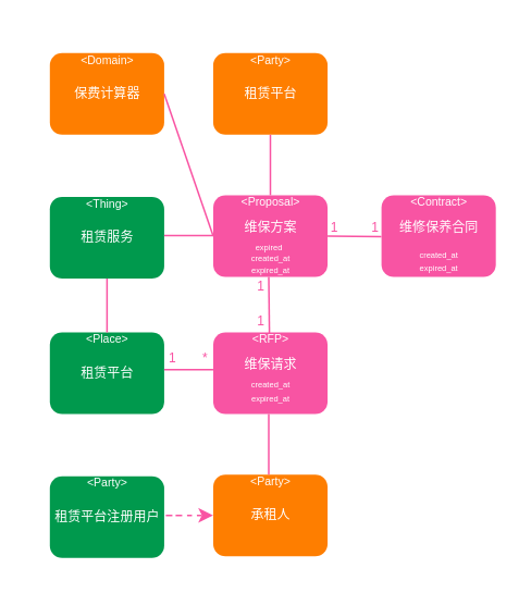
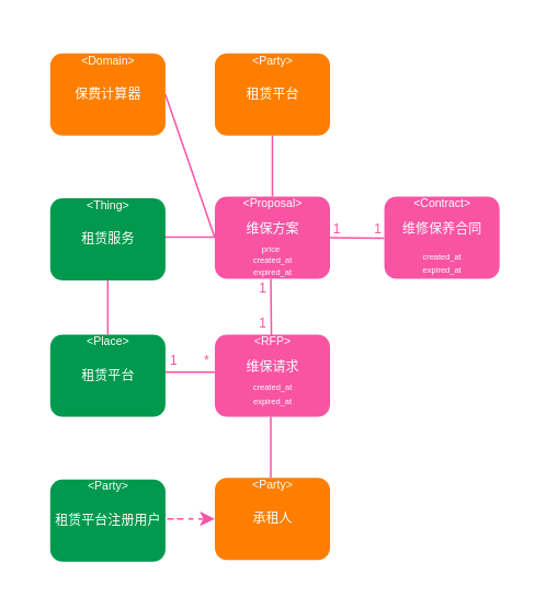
  <mxCell id="0" />
  <mxCell id="1" parent="0" />
  <mxCell id="2" value="" style="group" vertex="1" connectable="0" parent="1"><mxGeometry x="130" y="191" width="70" height="62" as="geometry" /></mxCell>
  <mxCell id="3" value="" style="rounded=1;whiteSpace=wrap;html=1;fillColor=#f854a3;fontColor=#ffffff;strokeColor=none;" vertex="1" parent="2"><mxGeometry y="12" width="70" height="50" as="geometry" /></mxCell>
  <mxCell id="4" value="&lt;span style=&quot;font-size: 7px;&quot;&gt;&amp;lt;RFP&amp;gt;&lt;/span&gt;" style="text;html=1;align=center;verticalAlign=middle;resizable=0;points=[];autosize=1;strokeColor=none;fillColor=none;fontColor=#FFFFFF;" vertex="1" parent="2"><mxGeometry x="10" width="50" height="30" as="geometry" /></mxCell>
  <mxCell id="5" value="&lt;font style=&quot;font-size: 8px;&quot; color=&quot;#ffffff&quot;&gt;维保请求&lt;/font&gt;" style="text;html=1;align=center;verticalAlign=middle;resizable=0;points=[];autosize=1;strokeColor=none;fillColor=none;" vertex="1" parent="2"><mxGeometry x="5" y="16" width="60" height="30" as="geometry" /></mxCell>
  <mxCell id="6" value="&lt;font style=&quot;font-size: 5px;&quot;&gt;created_at&lt;/font&gt;" style="text;html=1;align=center;verticalAlign=middle;resizable=0;points=[];autosize=1;strokeColor=none;fillColor=none;fontColor=#FFFFFF;fontSize=5;" vertex="1" parent="2"><mxGeometry x="10" y="33" width="50" height="20" as="geometry" /></mxCell>
  <mxCell id="7" value="&lt;font style=&quot;font-size: 5px;&quot;&gt;expired_at&lt;/font&gt;" style="text;html=1;align=center;verticalAlign=middle;resizable=0;points=[];autosize=1;strokeColor=none;fillColor=none;fontColor=#FFFFFF;fontSize=5;" vertex="1" parent="2"><mxGeometry x="10" y="42" width="50" height="20" as="geometry" /></mxCell>
  <mxCell id="8" value="" style="group" vertex="1" connectable="0" parent="1"><mxGeometry x="130" y="107" width="70" height="62" as="geometry" /></mxCell>
  <mxCell id="9" value="" style="rounded=1;whiteSpace=wrap;html=1;fillColor=#f854a3;fontColor=#ffffff;strokeColor=none;" vertex="1" parent="8"><mxGeometry y="12" width="70" height="50" as="geometry" /></mxCell>
  <mxCell id="10" value="&lt;font style=&quot;font-size: 7px;&quot;&gt;&amp;lt;Proposal&amp;gt;&lt;/font&gt;" style="text;html=1;align=center;verticalAlign=middle;resizable=0;points=[];autosize=1;strokeColor=none;fillColor=none;fontColor=#FFFFFF;" vertex="1" parent="8"><mxGeometry x="5" width="60" height="30" as="geometry" /></mxCell>
  <mxCell id="11" value="&lt;font color=&quot;#ffffff&quot;&gt;&lt;span style=&quot;font-size: 8px;&quot;&gt;维保方案&lt;/span&gt;&lt;/font&gt;" style="text;html=1;align=center;verticalAlign=middle;resizable=0;points=[];autosize=1;strokeColor=none;fillColor=none;" vertex="1" parent="8"><mxGeometry x="5" y="16" width="60" height="30" as="geometry" /></mxCell>
  <mxCell id="12" value="&lt;font style=&quot;font-size: 5px;&quot;&gt;created_at&lt;/font&gt;" style="text;html=1;align=center;verticalAlign=middle;resizable=0;points=[];autosize=1;strokeColor=none;fillColor=none;fontColor=#FFFFFF;fontSize=5;" vertex="1" parent="8"><mxGeometry x="10" y="40" width="50" height="20" as="geometry" /></mxCell>
  <mxCell id="13" value="&lt;font style=&quot;font-size: 5px;&quot;&gt;expired_at&lt;/font&gt;" style="text;html=1;align=center;verticalAlign=middle;resizable=0;points=[];autosize=1;strokeColor=none;fillColor=none;fontColor=#FFFFFF;fontSize=5;" vertex="1" parent="8"><mxGeometry x="10" y="47" width="50" height="20" as="geometry" /></mxCell>
  <mxCell id="14" value="" style="endArrow=none;html=1;rounded=0;exitX=0.49;exitY=-0.123;exitDx=0;exitDy=0;exitPerimeter=0;fontColor=#f954a3;labelBackgroundColor=#F954A3;labelBorderColor=#F954A3;strokeColor=#F954A3;" edge="1" parent="1" source="5"><mxGeometry width="50" height="50" relative="1" as="geometry"><mxPoint x="160" y="209" as="sourcePoint" /><mxPoint x="164" y="169" as="targetPoint" /></mxGeometry></mxCell>
  <mxCell id="15" value="&lt;font color=&quot;#f954a3&quot; style=&quot;font-size: 8px;&quot;&gt;1&lt;/font&gt;" style="text;html=1;align=center;verticalAlign=middle;resizable=0;points=[];autosize=1;strokeColor=none;fillColor=none;fontSize=8;" vertex="1" parent="1"><mxGeometry x="144" y="165" width="30" height="20" as="geometry" /></mxCell>
  <mxCell id="16" value="&lt;font color=&quot;#f954a3&quot; style=&quot;font-size: 8px;&quot;&gt;1&lt;/font&gt;" style="text;html=1;align=center;verticalAlign=middle;resizable=0;points=[];autosize=1;strokeColor=none;fillColor=none;fontSize=8;" vertex="1" parent="1"><mxGeometry x="144" y="186" width="30" height="20" as="geometry" /></mxCell>
- <mxCell id="17" value="&lt;font style=&quot;font-size: 5px;&quot;&gt;expired&lt;br&gt;&lt;/font&gt;" style="text;html=1;align=center;verticalAlign=middle;resizable=0;points=[];autosize=1;strokeColor=none;fillColor=none;fontColor=#FFFFFF;fontSize=5;" vertex="1" parent="1"><mxGeometry x="149" y="140" width="30" height="20" as="geometry" /></mxCell>
+ <mxCell id="17" value="&lt;font style=&quot;font-size: 5px;&quot;&gt;price&lt;br&gt;&lt;/font&gt;" style="text;html=1;align=center;verticalAlign=middle;resizable=0;points=[];autosize=1;strokeColor=none;fillColor=none;fontColor=#FFFFFF;fontSize=5;" vertex="1" parent="1"><mxGeometry x="149" y="140" width="30" height="20" as="geometry" /></mxCell>
  <mxCell id="18" value="" style="group" vertex="1" connectable="0" parent="1"><mxGeometry x="233" y="107" width="70" height="62" as="geometry" /></mxCell>
  <mxCell id="19" value="" style="rounded=1;whiteSpace=wrap;html=1;fillColor=#f854a3;fontColor=#ffffff;strokeColor=none;" vertex="1" parent="18"><mxGeometry y="12" width="70" height="50" as="geometry" /></mxCell>
  <mxCell id="20" value="&lt;font style=&quot;font-size: 7px;&quot;&gt;&amp;lt;Contract&amp;gt;&lt;/font&gt;" style="text;html=1;align=center;verticalAlign=middle;resizable=0;points=[];autosize=1;strokeColor=none;fillColor=none;fontColor=#FFFFFF;" vertex="1" parent="18"><mxGeometry x="5" width="60" height="30" as="geometry" /></mxCell>
  <mxCell id="21" value="&lt;font color=&quot;#ffffff&quot;&gt;&lt;span style=&quot;font-size: 8px;&quot;&gt;维修保养合同&lt;/span&gt;&lt;/font&gt;" style="text;html=1;align=center;verticalAlign=middle;resizable=0;points=[];autosize=1;strokeColor=none;fillColor=none;" vertex="1" parent="18"><mxGeometry y="16" width="70" height="30" as="geometry" /></mxCell>
  <mxCell id="22" value="&lt;font style=&quot;font-size: 5px;&quot;&gt;created_at&lt;/font&gt;" style="text;html=1;align=center;verticalAlign=middle;resizable=0;points=[];autosize=1;strokeColor=none;fillColor=none;fontColor=#FFFFFF;fontSize=5;" vertex="1" parent="18"><mxGeometry x="10" y="38" width="50" height="20" as="geometry" /></mxCell>
  <mxCell id="23" value="&lt;font style=&quot;font-size: 5px;&quot;&gt;expired_at&lt;/font&gt;" style="text;html=1;align=center;verticalAlign=middle;resizable=0;points=[];autosize=1;strokeColor=none;fillColor=none;fontColor=#FFFFFF;fontSize=5;" vertex="1" parent="18"><mxGeometry x="10" y="46" width="50" height="20" as="geometry" /></mxCell>
  <mxCell id="24" value="" style="endArrow=none;html=1;rounded=0;exitX=1;exitY=0.5;exitDx=0;exitDy=0;entryX=-0.001;entryY=0.71;entryDx=0;entryDy=0;entryPerimeter=0;strokeColor=#F954A3;" edge="1" parent="1" source="9" target="21"><mxGeometry width="50" height="50" relative="1" as="geometry"><mxPoint x="200" y="219" as="sourcePoint" /><mxPoint x="250" y="169" as="targetPoint" /></mxGeometry></mxCell>
  <mxCell id="25" value="&lt;font color=&quot;#f954a3&quot; style=&quot;font-size: 8px;&quot;&gt;1&lt;/font&gt;" style="text;html=1;align=center;verticalAlign=middle;resizable=0;points=[];autosize=1;strokeColor=none;fillColor=none;fontSize=8;" vertex="1" parent="1"><mxGeometry x="189" y="129" width="30" height="20" as="geometry" /></mxCell>
  <mxCell id="26" value="&lt;font color=&quot;#f954a3&quot; style=&quot;font-size: 8px;&quot;&gt;1&lt;/font&gt;" style="text;html=1;align=center;verticalAlign=middle;resizable=0;points=[];autosize=1;strokeColor=none;fillColor=none;fontSize=8;" vertex="1" parent="1"><mxGeometry x="214" y="129" width="30" height="20" as="geometry" /></mxCell>
  <mxCell id="27" value="" style="group" vertex="1" connectable="0" parent="1"><mxGeometry x="30" y="20" width="70" height="62" as="geometry" /></mxCell>
  <mxCell id="28" value="" style="rounded=1;whiteSpace=wrap;html=1;fillColor=#fe7e00;fontColor=#ffffff;strokeColor=none;" vertex="1" parent="27"><mxGeometry y="12" width="70" height="50" as="geometry" /></mxCell>
  <mxCell id="29" value="&lt;font style=&quot;font-size: 7px;&quot;&gt;&amp;lt;Domain&amp;gt;&lt;/font&gt;" style="text;html=1;align=center;verticalAlign=middle;resizable=0;points=[];autosize=1;strokeColor=none;fillColor=none;fontColor=#FFFFFF;" vertex="1" parent="27"><mxGeometry x="5" width="60" height="30" as="geometry" /></mxCell>
  <mxCell id="30" value="&lt;font color=&quot;#ffffff&quot;&gt;&lt;span style=&quot;font-size: 8px;&quot;&gt;保费计算器&lt;/span&gt;&lt;/font&gt;" style="text;html=1;align=center;verticalAlign=middle;resizable=0;points=[];autosize=1;strokeColor=none;fillColor=none;" vertex="1" parent="27"><mxGeometry x="5" y="21" width="60" height="30" as="geometry" /></mxCell>
  <mxCell id="31" value="" style="endArrow=none;html=1;rounded=0;exitX=1;exitY=0.5;exitDx=0;exitDy=0;entryX=0;entryY=0.5;entryDx=0;entryDy=0;strokeColor=#F954A3;" edge="1" parent="1" source="28" target="9"><mxGeometry width="50" height="50" relative="1" as="geometry"><mxPoint x="200" y="159" as="sourcePoint" /><mxPoint x="250" y="109" as="targetPoint" /></mxGeometry></mxCell>
  <mxCell id="32" value="" style="group" vertex="1" connectable="0" parent="1"><mxGeometry x="130" y="20" width="70" height="62" as="geometry" /></mxCell>
  <mxCell id="33" value="" style="rounded=1;whiteSpace=wrap;html=1;fillColor=#fe7e00;fontColor=#ffffff;strokeColor=none;" vertex="1" parent="32"><mxGeometry y="12" width="70" height="50" as="geometry" /></mxCell>
  <mxCell id="34" value="&lt;font style=&quot;font-size: 7px;&quot;&gt;&amp;lt;Party&amp;gt;&lt;/font&gt;" style="text;html=1;align=center;verticalAlign=middle;resizable=0;points=[];autosize=1;strokeColor=none;fillColor=none;fontColor=#FFFFFF;" vertex="1" parent="32"><mxGeometry x="10" width="50" height="30" as="geometry" /></mxCell>
  <mxCell id="35" value="&lt;font color=&quot;#ffffff&quot;&gt;&lt;span style=&quot;font-size: 8px;&quot;&gt;租赁平台&lt;/span&gt;&lt;/font&gt;" style="text;html=1;align=center;verticalAlign=middle;resizable=0;points=[];autosize=1;strokeColor=none;fillColor=none;" vertex="1" parent="32"><mxGeometry x="5" y="21" width="60" height="30" as="geometry" /></mxCell>
  <mxCell id="36" value="" style="endArrow=none;html=1;rounded=0;exitX=0.5;exitY=1;exitDx=0;exitDy=0;strokeColor=#F954A3;" edge="1" parent="1" source="33"><mxGeometry width="50" height="50" relative="1" as="geometry"><mxPoint x="166" y="82" as="sourcePoint" /><mxPoint x="165" y="119" as="targetPoint" /></mxGeometry></mxCell>
  <mxCell id="37" value="" style="group" vertex="1" connectable="0" parent="1"><mxGeometry x="30" y="279" width="80" height="62" as="geometry" /></mxCell>
  <mxCell id="38" value="" style="rounded=1;whiteSpace=wrap;html=1;fillColor=#00994D;fontColor=#ffffff;strokeColor=none;" vertex="1" parent="37"><mxGeometry y="12" width="70" height="50" as="geometry" /></mxCell>
  <mxCell id="39" value="&lt;font style=&quot;font-size: 7px;&quot;&gt;&amp;lt;Party&amp;gt;&lt;/font&gt;" style="text;html=1;align=center;verticalAlign=middle;resizable=0;points=[];autosize=1;strokeColor=none;fillColor=none;fontColor=#FFFFFF;" vertex="1" parent="37"><mxGeometry x="10" width="50" height="30" as="geometry" /></mxCell>
  <mxCell id="40" value="&lt;font color=&quot;#ffffff&quot;&gt;&lt;span style=&quot;font-size: 8px;&quot;&gt;租赁平台注册用户&lt;/span&gt;&lt;/font&gt;" style="text;html=1;align=center;verticalAlign=middle;resizable=0;points=[];autosize=1;strokeColor=none;fillColor=none;" vertex="1" parent="37"><mxGeometry x="-10" y="21" width="90" height="30" as="geometry" /></mxCell>
  <mxCell id="41" value="" style="group" vertex="1" connectable="0" parent="1"><mxGeometry x="130" y="278" width="70" height="62" as="geometry" /></mxCell>
  <mxCell id="42" value="" style="rounded=1;whiteSpace=wrap;html=1;fillColor=#fe7e00;fontColor=#ffffff;strokeColor=none;" vertex="1" parent="41"><mxGeometry y="12" width="70" height="50" as="geometry" /></mxCell>
  <mxCell id="43" value="&lt;font style=&quot;font-size: 7px;&quot;&gt;&amp;lt;Party&amp;gt;&lt;/font&gt;" style="text;html=1;align=center;verticalAlign=middle;resizable=0;points=[];autosize=1;strokeColor=none;fillColor=none;fontColor=#FFFFFF;" vertex="1" parent="41"><mxGeometry x="10" width="50" height="30" as="geometry" /></mxCell>
  <mxCell id="44" value="&lt;font color=&quot;#ffffff&quot;&gt;&lt;span style=&quot;font-size: 8px;&quot;&gt;承租人&lt;/span&gt;&lt;/font&gt;" style="text;html=1;align=center;verticalAlign=middle;resizable=0;points=[];autosize=1;strokeColor=none;fillColor=none;" vertex="1" parent="41"><mxGeometry x="10" y="21" width="50" height="30" as="geometry" /></mxCell>
  <mxCell id="45" value="" style="endArrow=none;html=1;rounded=0;exitX=0.5;exitY=1;exitDx=0;exitDy=0;strokeColor=#F954A3;" edge="1" parent="1"><mxGeometry width="50" height="50" relative="1" as="geometry"><mxPoint x="164" y="253" as="sourcePoint" /><mxPoint x="164" y="290" as="targetPoint" /></mxGeometry></mxCell>
  <mxCell id="46" value="" style="endArrow=classic;html=1;rounded=0;entryX=0;entryY=0.5;entryDx=0;entryDy=0;strokeColor=#F954A3;dashed=1;" edge="1" parent="1" source="40" target="42"><mxGeometry width="50" height="50" relative="1" as="geometry"><mxPoint x="100" y="315" as="sourcePoint" /><mxPoint x="200" y="199" as="targetPoint" /><Array as="points"><mxPoint x="100" y="315" /></Array></mxGeometry></mxCell>
  <mxCell id="47" value="" style="group" vertex="1" connectable="0" parent="1"><mxGeometry x="30" y="191" width="80" height="62" as="geometry" /></mxCell>
  <mxCell id="48" value="" style="rounded=1;whiteSpace=wrap;html=1;fillColor=#00994D;fontColor=#ffffff;strokeColor=none;" vertex="1" parent="47"><mxGeometry y="12" width="70" height="50" as="geometry" /></mxCell>
  <mxCell id="49" value="&lt;font style=&quot;font-size: 7px;&quot;&gt;&amp;lt;Place&amp;gt;&lt;/font&gt;" style="text;html=1;align=center;verticalAlign=middle;resizable=0;points=[];autosize=1;strokeColor=none;fillColor=none;fontColor=#FFFFFF;" vertex="1" parent="47"><mxGeometry x="10" width="50" height="30" as="geometry" /></mxCell>
  <mxCell id="50" value="&lt;font color=&quot;#ffffff&quot;&gt;&lt;span style=&quot;font-size: 8px;&quot;&gt;租赁平台&lt;/span&gt;&lt;/font&gt;" style="text;html=1;align=center;verticalAlign=middle;resizable=0;points=[];autosize=1;strokeColor=none;fillColor=none;" vertex="1" parent="47"><mxGeometry x="5" y="21" width="60" height="30" as="geometry" /></mxCell>
  <mxCell id="51" value="" style="endArrow=none;html=1;rounded=0;exitX=1;exitY=0.5;exitDx=0;exitDy=0;entryX=0;entryY=0.5;entryDx=0;entryDy=0;strokeColor=#F954A3;" edge="1" parent="47"><mxGeometry width="50" height="50" relative="1" as="geometry"><mxPoint x="70" y="34.71" as="sourcePoint" /><mxPoint x="100" y="34.71" as="targetPoint" /></mxGeometry></mxCell>
  <mxCell id="52" value="" style="group" vertex="1" connectable="0" parent="1"><mxGeometry x="30" y="108" width="80" height="62" as="geometry" /></mxCell>
  <mxCell id="53" value="" style="rounded=1;whiteSpace=wrap;html=1;fillColor=#00994D;fontColor=#ffffff;strokeColor=none;" vertex="1" parent="52"><mxGeometry y="12" width="70" height="50" as="geometry" /></mxCell>
  <mxCell id="54" value="&lt;font style=&quot;font-size: 7px;&quot;&gt;&amp;lt;Thing&amp;gt;&lt;/font&gt;" style="text;html=1;align=center;verticalAlign=middle;resizable=0;points=[];autosize=1;strokeColor=none;fillColor=none;fontColor=#FFFFFF;" vertex="1" parent="52"><mxGeometry x="10" width="50" height="30" as="geometry" /></mxCell>
  <mxCell id="55" value="&lt;font color=&quot;#ffffff&quot;&gt;&lt;span style=&quot;font-size: 8px;&quot;&gt;租赁服务&lt;/span&gt;&lt;/font&gt;" style="text;html=1;align=center;verticalAlign=middle;resizable=0;points=[];autosize=1;strokeColor=none;fillColor=none;" vertex="1" parent="52"><mxGeometry x="5" y="21" width="60" height="30" as="geometry" /></mxCell>
  <mxCell id="56" value="" style="endArrow=none;html=1;rounded=0;exitX=1;exitY=0.5;exitDx=0;exitDy=0;entryX=0;entryY=0.5;entryDx=0;entryDy=0;strokeColor=#F954A3;" edge="1" parent="52"><mxGeometry width="50" height="50" relative="1" as="geometry"><mxPoint x="70" y="35.71" as="sourcePoint" /><mxPoint x="100" y="35.71" as="targetPoint" /></mxGeometry></mxCell>
  <mxCell id="57" value="" style="endArrow=none;html=1;rounded=0;exitX=0.5;exitY=1;exitDx=0;exitDy=0;strokeColor=#F954A3;" edge="1" parent="1" source="53"><mxGeometry width="50" height="50" relative="1" as="geometry"><mxPoint x="65" y="174" as="sourcePoint" /><mxPoint x="65" y="203" as="targetPoint" /><Array as="points"><mxPoint x="65" y="203" /></Array></mxGeometry></mxCell>
  <mxCell id="58" value="&lt;font color=&quot;#f954a3&quot; style=&quot;font-size: 8px;&quot;&gt;1&lt;/font&gt;" style="text;html=1;align=center;verticalAlign=middle;resizable=0;points=[];autosize=1;strokeColor=none;fillColor=none;fontSize=8;" vertex="1" parent="1"><mxGeometry x="90" y="209" width="30" height="20" as="geometry" /></mxCell>
  <mxCell id="59" value="&lt;font color=&quot;#f954a3&quot; style=&quot;font-size: 8px;&quot;&gt;*&lt;/font&gt;" style="text;html=1;align=center;verticalAlign=middle;resizable=0;points=[];autosize=1;strokeColor=none;fillColor=none;fontSize=8;" vertex="1" parent="1"><mxGeometry x="110" y="209" width="30" height="20" as="geometry" /></mxCell>
